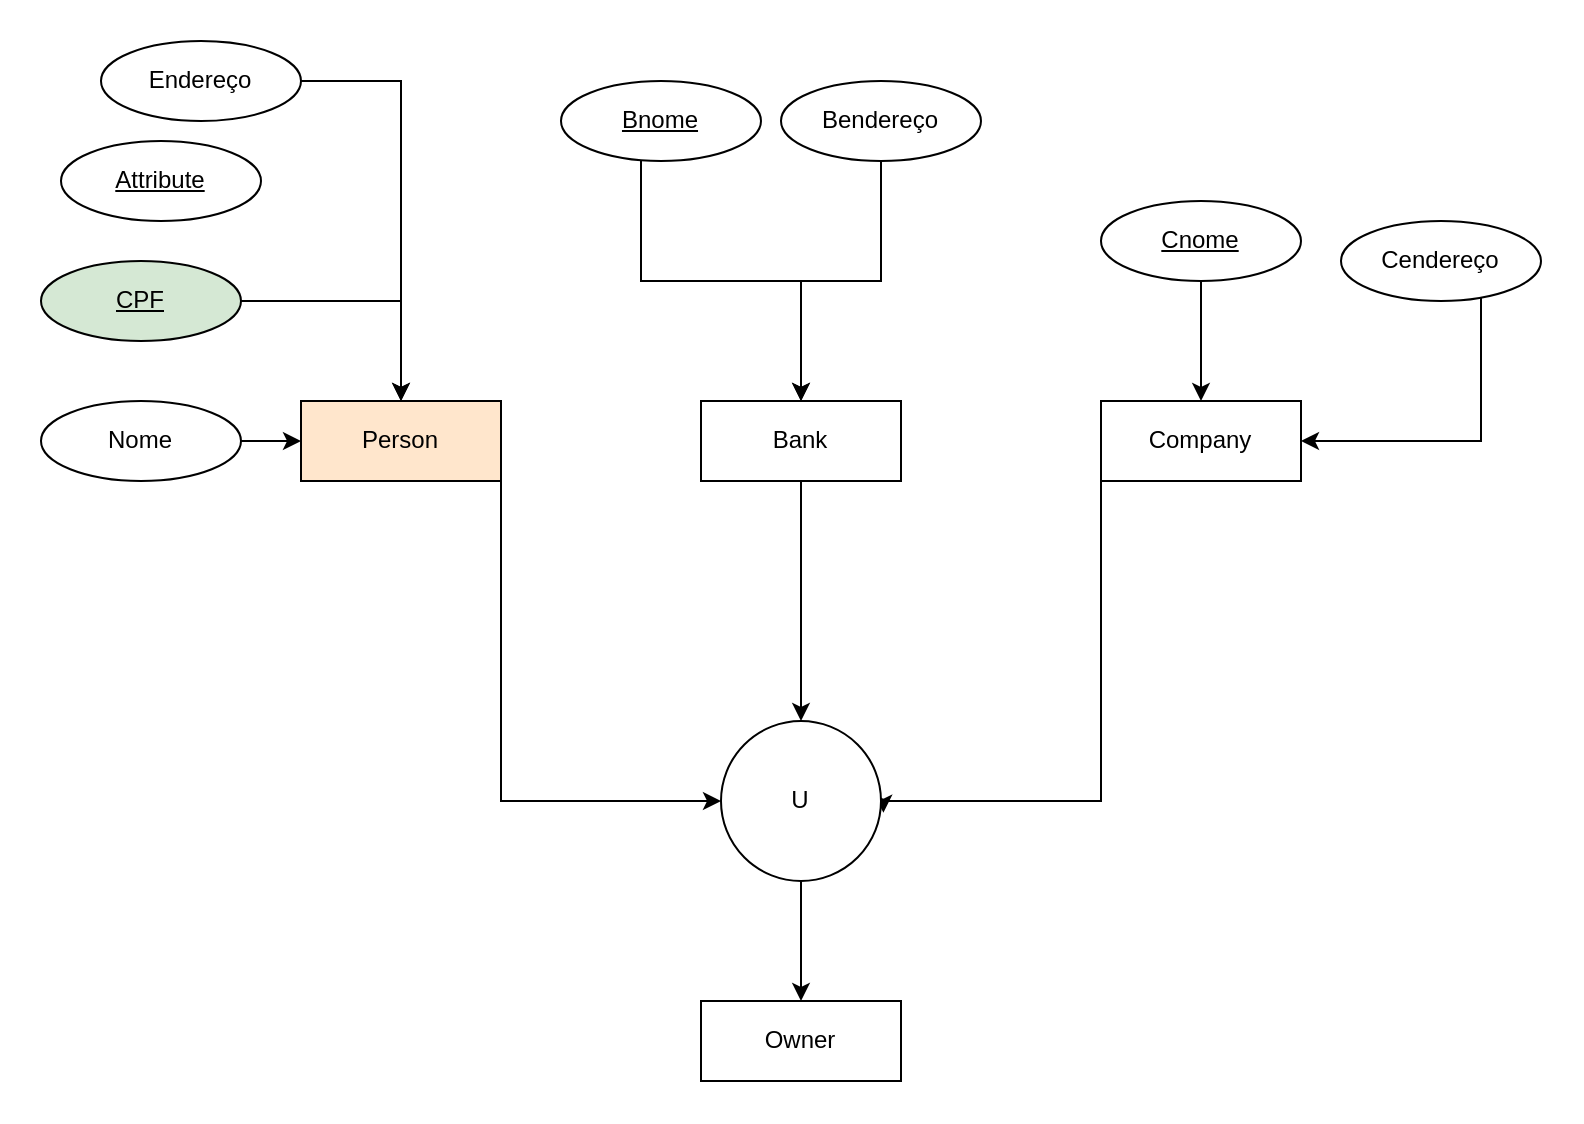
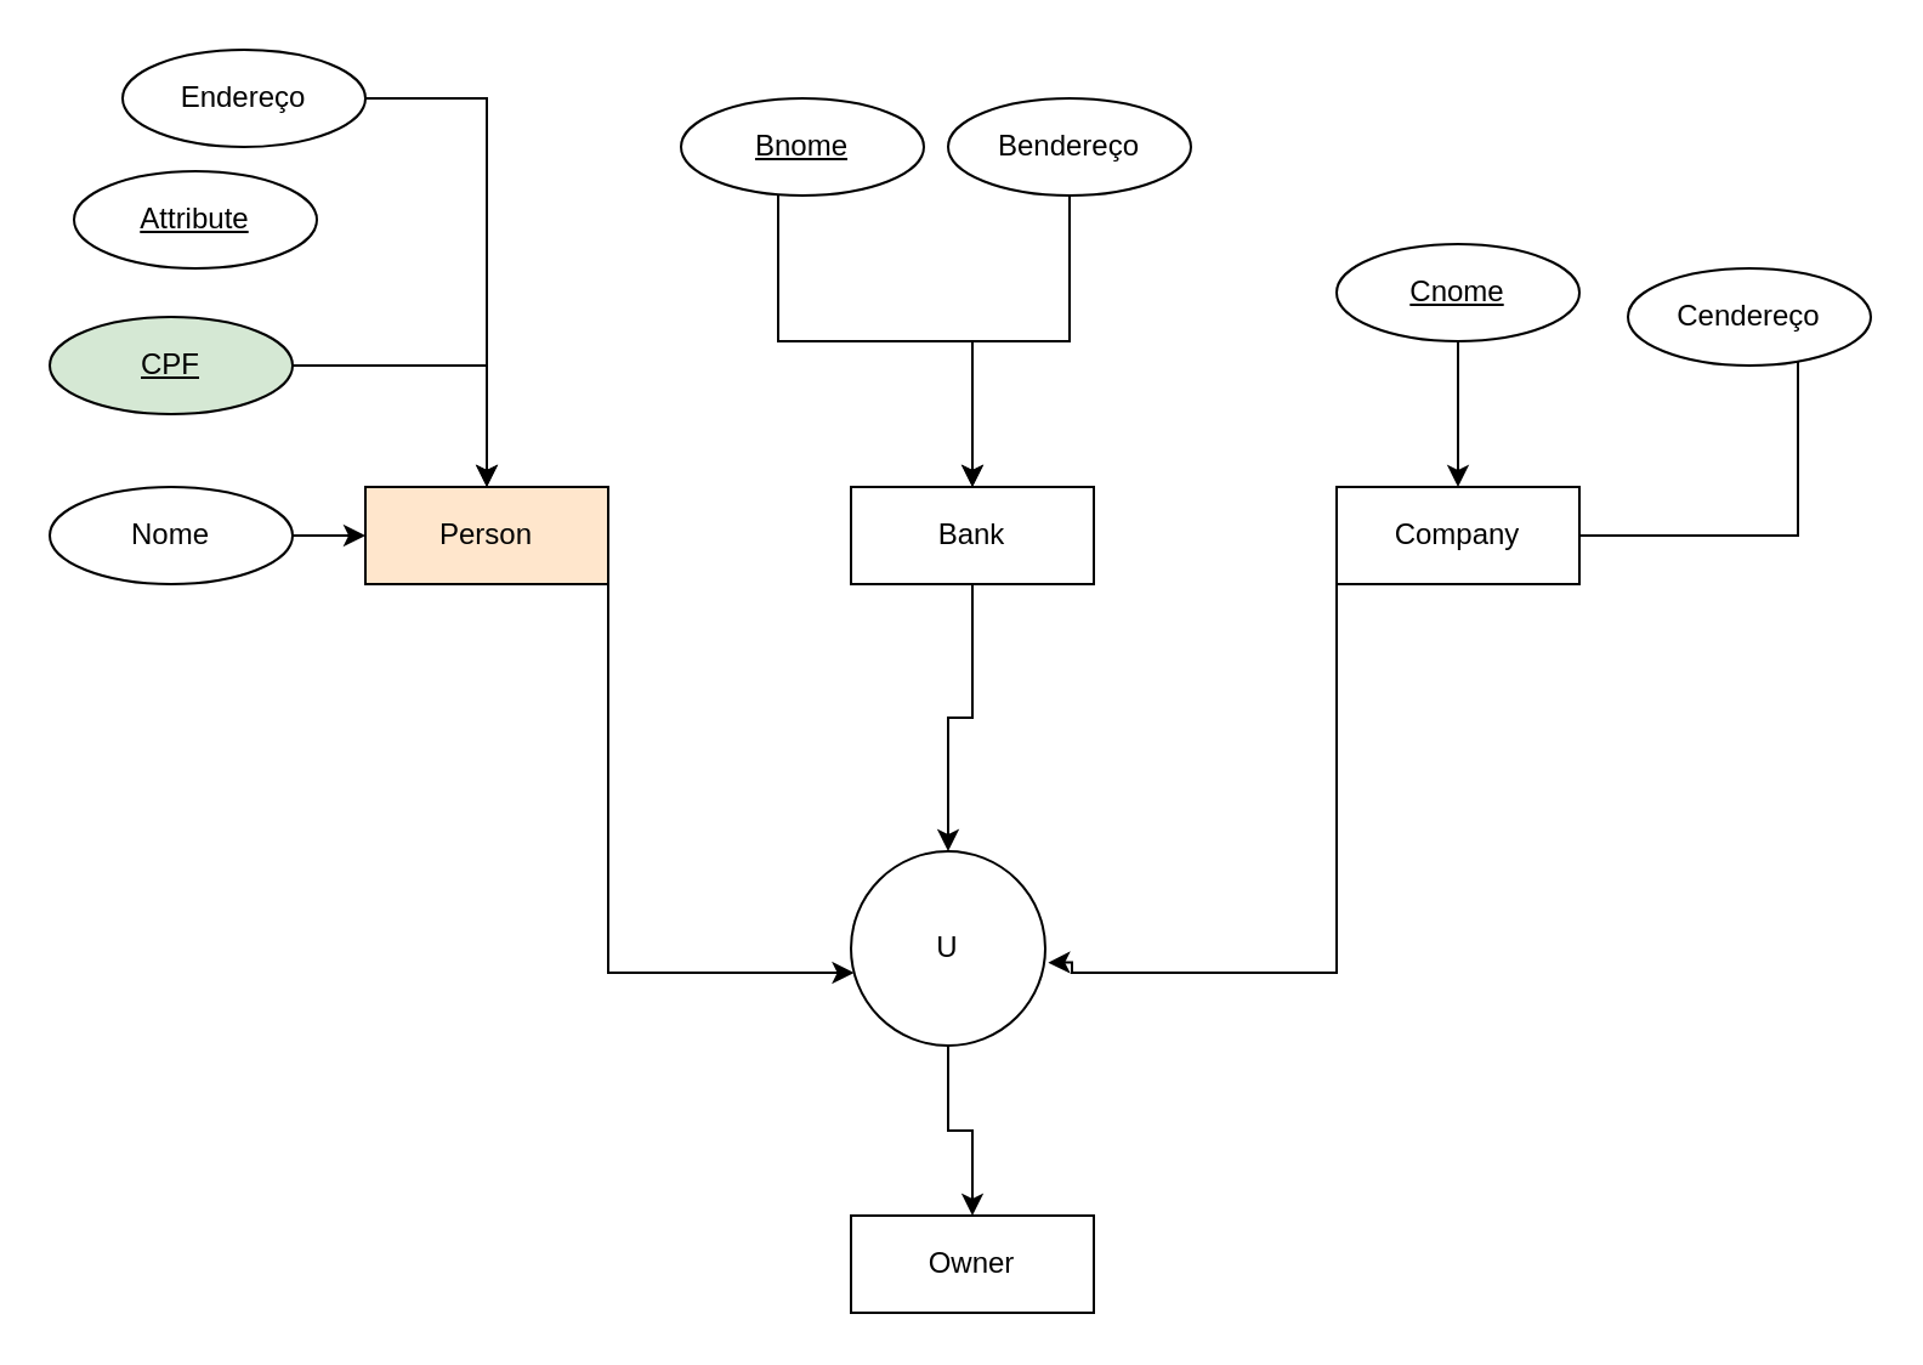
  <mxCell id="0" />
  <mxCell id="1" parent="0" />
  <mxCell id="2" value="Owner" style="whiteSpace=wrap;html=1;align=center;" vertex="1" parent="1"><mxGeometry x="350" y="500" width="100" height="40" as="geometry" /></mxCell>
  <mxCell id="3" style="edgeStyle=orthogonalEdgeStyle;rounded=0;orthogonalLoop=1;jettySize=auto;html=1;exitX=1;exitY=0.5;exitDx=0;exitDy=0;" edge="1" parent="1" source="4" target="10"><mxGeometry relative="1" as="geometry"><Array as="points"><mxPoint x="250" y="400" /></Array></mxGeometry></mxCell>
  <mxCell id="4" value="Person" style="whiteSpace=wrap;html=1;align=center;fillColor=#ffe6cc;" vertex="1" parent="1"><mxGeometry x="150" y="200" width="100" height="40" as="geometry" /></mxCell>
  <mxCell id="5" style="edgeStyle=orthogonalEdgeStyle;rounded=0;orthogonalLoop=1;jettySize=auto;html=1;exitX=0;exitY=0.5;exitDx=0;exitDy=0;entryX=1.015;entryY=0.573;entryDx=0;entryDy=0;entryPerimeter=0;" edge="1" parent="1" source="6" target="10"><mxGeometry relative="1" as="geometry"><Array as="points"><mxPoint x="550" y="400" /><mxPoint x="441" y="400" /></Array></mxGeometry></mxCell>
  <mxCell id="6" value="Company" style="whiteSpace=wrap;html=1;align=center;" vertex="1" parent="1"><mxGeometry x="550" y="200" width="100" height="40" as="geometry" /></mxCell>
  <mxCell id="7" style="edgeStyle=orthogonalEdgeStyle;rounded=0;orthogonalLoop=1;jettySize=auto;html=1;exitX=0.5;exitY=1;exitDx=0;exitDy=0;entryX=0.5;entryY=0;entryDx=0;entryDy=0;" edge="1" parent="1" source="8" target="10"><mxGeometry relative="1" as="geometry" /></mxCell>
  <mxCell id="8" value="Bank" style="whiteSpace=wrap;html=1;align=center;" vertex="1" parent="1"><mxGeometry x="350" y="200" width="100" height="40" as="geometry" /></mxCell>
  <mxCell id="9" style="edgeStyle=orthogonalEdgeStyle;rounded=0;orthogonalLoop=1;jettySize=auto;html=1;exitX=0.5;exitY=1;exitDx=0;exitDy=0;" edge="1" parent="1" source="10" target="2"><mxGeometry relative="1" as="geometry" /></mxCell>
- <mxCell id="10" value="U" style="ellipse;whiteSpace=wrap;html=1;aspect=fixed;" vertex="1" parent="1"><mxGeometry x="360" y="360" width="80" height="80" as="geometry" /></mxCell>
+ <mxCell id="10" value="U" style="ellipse;whiteSpace=wrap;html=1;aspect=fixed;" vertex="1" parent="1"><mxGeometry x="350" y="350" width="80" height="80" as="geometry" /></mxCell>
  <mxCell id="11" value="Attribute" style="ellipse;whiteSpace=wrap;html=1;align=center;fontStyle=4;" vertex="1" parent="1"><mxGeometry x="30" y="70" width="100" height="40" as="geometry" /></mxCell>
  <mxCell id="12" style="edgeStyle=orthogonalEdgeStyle;rounded=0;orthogonalLoop=1;jettySize=auto;html=1;exitX=1;exitY=0.5;exitDx=0;exitDy=0;entryX=0.5;entryY=0;entryDx=0;entryDy=0;" edge="1" parent="1" source="13" target="4"><mxGeometry relative="1" as="geometry" /></mxCell>
  <mxCell id="13" value="CPF" style="ellipse;whiteSpace=wrap;html=1;align=center;fontStyle=4;fillColor=#d5e8d4;" vertex="1" parent="1"><mxGeometry x="20" y="130" width="100" height="40" as="geometry" /></mxCell>
  <mxCell id="14" style="edgeStyle=orthogonalEdgeStyle;rounded=0;orthogonalLoop=1;jettySize=auto;html=1;exitX=1;exitY=0.5;exitDx=0;exitDy=0;entryX=0;entryY=0.5;entryDx=0;entryDy=0;" edge="1" parent="1" source="15" target="4"><mxGeometry relative="1" as="geometry" /></mxCell>
  <mxCell id="15" value="Nome" style="ellipse;whiteSpace=wrap;html=1;align=center;" vertex="1" parent="1"><mxGeometry x="20" y="200" width="100" height="40" as="geometry" /></mxCell>
  <mxCell id="16" style="edgeStyle=orthogonalEdgeStyle;rounded=0;orthogonalLoop=1;jettySize=auto;html=1;" edge="1" parent="1" source="17" target="4"><mxGeometry relative="1" as="geometry"><Array as="points"><mxPoint x="200" y="40" /></Array></mxGeometry></mxCell>
  <mxCell id="17" value="Endereço" style="ellipse;whiteSpace=wrap;html=1;align=center;" vertex="1" parent="1"><mxGeometry x="50" y="20" width="100" height="40" as="geometry" /></mxCell>
  <mxCell id="18" style="edgeStyle=orthogonalEdgeStyle;rounded=0;orthogonalLoop=1;jettySize=auto;html=1;exitX=0.5;exitY=1;exitDx=0;exitDy=0;" edge="1" parent="1" source="15" target="15"><mxGeometry relative="1" as="geometry" /></mxCell>
  <mxCell id="19" style="edgeStyle=orthogonalEdgeStyle;rounded=0;orthogonalLoop=1;jettySize=auto;html=1;" edge="1" parent="1" source="20"><mxGeometry relative="1" as="geometry"><mxPoint x="400" y="200" as="targetPoint" /><Array as="points"><mxPoint x="320" y="140" /><mxPoint x="400" y="140" /></Array></mxGeometry></mxCell>
  <mxCell id="20" value="Bnome" style="ellipse;whiteSpace=wrap;html=1;align=center;fontStyle=4;" vertex="1" parent="1"><mxGeometry x="280" y="40" width="100" height="40" as="geometry" /></mxCell>
  <mxCell id="21" style="edgeStyle=orthogonalEdgeStyle;rounded=0;orthogonalLoop=1;jettySize=auto;html=1;" edge="1" parent="1" source="22" target="6"><mxGeometry relative="1" as="geometry" /></mxCell>
  <mxCell id="22" value="Cnome" style="ellipse;whiteSpace=wrap;html=1;align=center;fontStyle=4;" vertex="1" parent="1"><mxGeometry x="550" y="100" width="100" height="40" as="geometry" /></mxCell>
- <mxCell id="23" style="edgeStyle=orthogonalEdgeStyle;rounded=0;orthogonalLoop=1;jettySize=auto;html=1;entryX=1;entryY=0.5;entryDx=0;entryDy=0;" edge="1" parent="1" source="24" target="6"><mxGeometry relative="1" as="geometry"><Array as="points"><mxPoint x="740" y="220" /></Array></mxGeometry></mxCell>
+ <mxCell id="23" style="edgeStyle=orthogonalEdgeStyle;rounded=0;orthogonalLoop=1;jettySize=auto;html=1;entryX=1;entryY=0.5;entryDx=0;entryDy=0;endArrow=none;" edge="1" parent="1" source="24" target="6"><mxGeometry relative="1" as="geometry"><Array as="points"><mxPoint x="740" y="220" /></Array></mxGeometry></mxCell>
  <mxCell id="24" value="Cendereço" style="ellipse;whiteSpace=wrap;html=1;align=center;" vertex="1" parent="1"><mxGeometry x="670" y="110" width="100" height="40" as="geometry" /></mxCell>
  <mxCell id="25" style="edgeStyle=orthogonalEdgeStyle;rounded=0;orthogonalLoop=1;jettySize=auto;html=1;entryX=0.5;entryY=0;entryDx=0;entryDy=0;" edge="1" parent="1" source="26" target="8"><mxGeometry relative="1" as="geometry" /></mxCell>
  <mxCell id="26" value="Bendereço" style="ellipse;whiteSpace=wrap;html=1;align=center;" vertex="1" parent="1"><mxGeometry x="390" y="40" width="100" height="40" as="geometry" /></mxCell>
